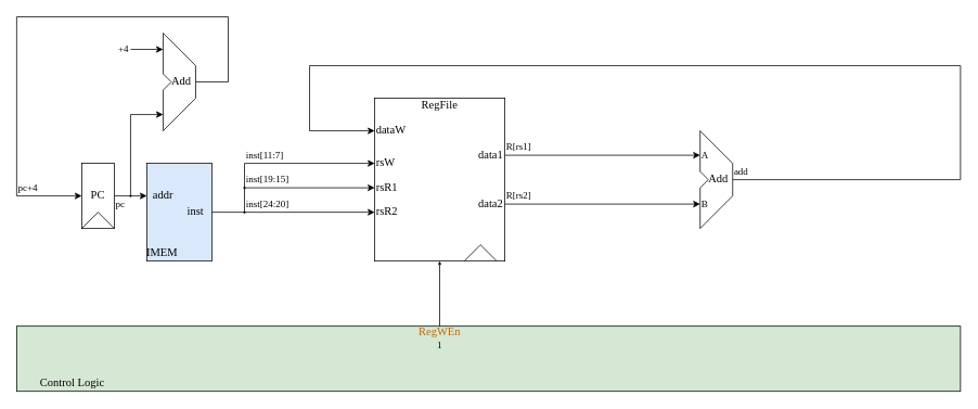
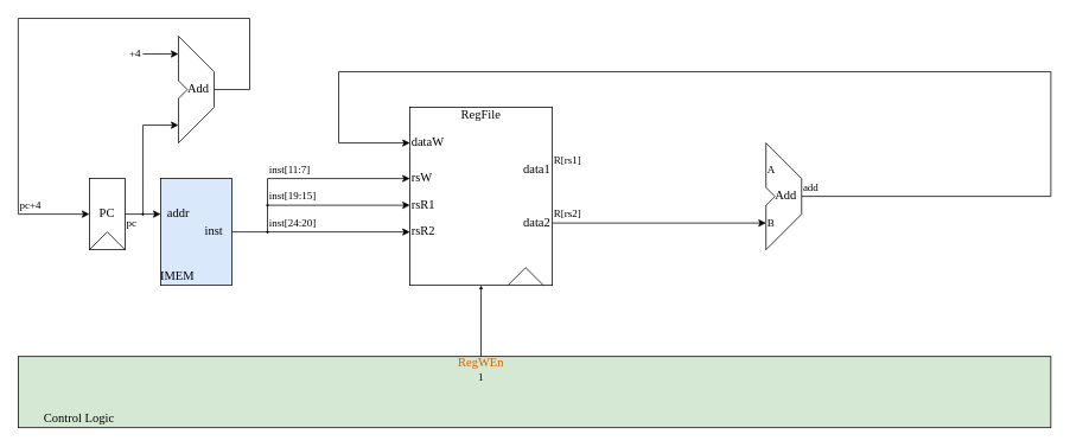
  <mxCell id="0" />
  <mxCell id="1" parent="0" />
  <mxCell id="2" value="" style="group;fontFamily=Ubuntu mono;" parent="1" vertex="1" connectable="0"><mxGeometry x="100" y="200" width="40" height="80" as="geometry" /></mxCell>
  <mxCell id="3" value="&lt;font style=&quot;font-size: 14px;&quot;&gt;PC&lt;/font&gt;" style="rounded=0;whiteSpace=wrap;html=1;fontFamily=Ubuntu mono;" parent="2" vertex="1"><mxGeometry width="40" height="80" as="geometry" /></mxCell>
  <mxCell id="4" value="" style="endArrow=none;html=1;rounded=0;exitX=0;exitY=1;exitDx=0;exitDy=0;fontFamily=Ubuntu mono;" parent="2" source="3" edge="1"><mxGeometry width="50" height="50" relative="1" as="geometry"><mxPoint x="20" y="80" as="sourcePoint" /><mxPoint x="40" y="80" as="targetPoint" /><Array as="points"><mxPoint x="20" y="60" /></Array></mxGeometry></mxCell>
  <mxCell id="5" value="" style="endArrow=classic;html=1;rounded=0;fontFamily=Ubuntu mono;entryX=0;entryY=0.5;entryDx=0;entryDy=0;" parent="1" target="3" edge="1"><mxGeometry width="50" height="50" relative="1" as="geometry"><mxPoint x="240" y="100" as="sourcePoint" /><mxPoint x="280" y="100" as="targetPoint" /><Array as="points"><mxPoint x="280" y="100" /><mxPoint x="280" y="20" /><mxPoint x="20" y="20" /><mxPoint x="20" y="240" /></Array></mxGeometry></mxCell>
  <mxCell id="6" value="" style="endArrow=classic;html=1;rounded=0;fontFamily=Ubuntu mono;" parent="1" edge="1"><mxGeometry width="50" height="50" relative="1" as="geometry"><mxPoint x="160" y="60" as="sourcePoint" /><mxPoint x="200" y="60" as="targetPoint" /></mxGeometry></mxCell>
  <mxCell id="7" value="" style="endArrow=classic;html=1;rounded=0;fontFamily=Ubuntu mono;startArrow=oval;startFill=1;startSize=2;" parent="1" edge="1"><mxGeometry width="50" height="50" relative="1" as="geometry"><mxPoint x="160" y="240" as="sourcePoint" /><mxPoint x="200" y="140" as="targetPoint" /><Array as="points"><mxPoint x="160" y="140" /></Array></mxGeometry></mxCell>
  <mxCell id="8" value="&lt;font style=&quot;font-size: 12px;&quot;&gt;+4&lt;/font&gt;" style="text;strokeColor=none;align=right;fillColor=none;html=1;verticalAlign=middle;whiteSpace=wrap;rounded=0;fontFamily=Ubuntu mono;fontSize=12;" parent="1" vertex="1"><mxGeometry x="140" y="55" width="20" height="10" as="geometry" /></mxCell>
  <mxCell id="9" style="edgeStyle=orthogonalEdgeStyle;rounded=0;orthogonalLoop=1;jettySize=auto;html=1;entryX=0;entryY=0.5;entryDx=0;entryDy=0;fontFamily=Ubuntu mono;" parent="1" source="3" target="49" edge="1"><mxGeometry relative="1" as="geometry" /></mxCell>
  <mxCell id="10" value="" style="endArrow=classic;html=1;rounded=0;entryX=0;entryY=0.5;entryDx=0;entryDy=0;fontFamily=Ubuntu mono;" parent="1" target="46" edge="1"><mxGeometry width="50" height="50" relative="1" as="geometry"><mxPoint x="260" y="260" as="sourcePoint" /><mxPoint x="310" y="210" as="targetPoint" /></mxGeometry></mxCell>
  <mxCell id="11" value="" style="endArrow=classic;html=1;rounded=0;entryX=0;entryY=0.5;entryDx=0;entryDy=0;startArrow=oval;startFill=1;startSize=2;fontFamily=Ubuntu mono;" parent="1" target="41" edge="1"><mxGeometry width="50" height="50" relative="1" as="geometry"><mxPoint x="300" y="230" as="sourcePoint" /><mxPoint x="300" y="200" as="targetPoint" /><Array as="points"><mxPoint x="300" y="200" /></Array></mxGeometry></mxCell>
  <mxCell id="12" value="" style="endArrow=classic;html=1;rounded=0;entryX=0;entryY=0.5;entryDx=0;entryDy=0;endSize=6;startSize=2;startArrow=oval;startFill=1;fontFamily=Ubuntu mono;" parent="1" target="42" edge="1"><mxGeometry width="50" height="50" relative="1" as="geometry"><mxPoint x="300" y="260" as="sourcePoint" /><mxPoint x="350" y="180" as="targetPoint" /><Array as="points"><mxPoint x="300" y="230" /></Array></mxGeometry></mxCell>
- <mxCell id="13" style="edgeStyle=orthogonalEdgeStyle;rounded=0;orthogonalLoop=1;jettySize=auto;html=1;entryX=0;entryY=0.5;entryDx=0;entryDy=0;fontFamily=Ubuntu mono;" parent="1" source="44" target="21" edge="1"><mxGeometry relative="1" as="geometry" /></mxCell>
  <mxCell id="14" style="edgeStyle=orthogonalEdgeStyle;rounded=0;orthogonalLoop=1;jettySize=auto;html=1;entryX=0;entryY=0.5;entryDx=0;entryDy=0;fontFamily=Ubuntu mono;" parent="1" source="45" target="22" edge="1"><mxGeometry relative="1" as="geometry" /></mxCell>
  <mxCell id="15" value="" style="endArrow=classic;html=1;rounded=0;entryX=0;entryY=0.5;entryDx=0;entryDy=0;fontFamily=Ubuntu mono;" parent="1" target="40" edge="1"><mxGeometry width="50" height="50" relative="1" as="geometry"><mxPoint x="900" y="220" as="sourcePoint" /><mxPoint x="440" y="160" as="targetPoint" /><Array as="points"><mxPoint x="1180" y="220" /><mxPoint x="1180" y="80" /><mxPoint x="380" y="80" /><mxPoint x="380" y="160" /></Array></mxGeometry></mxCell>
  <mxCell id="16" value="" style="group;fontFamily=Ubuntu mono;" parent="1" vertex="1" connectable="0"><mxGeometry x="860" y="160" width="40" height="120" as="geometry" /></mxCell>
  <mxCell id="17" value="" style="shape=parallelogram;perimeter=parallelogramPerimeter;whiteSpace=wrap;html=1;fixedSize=1;direction=south;size=40;strokeColor=none;portConstraintRotation=0;noLabel=0;fixedWidth=0;autosize=0;comic=0;treeMoving=0;fontFamily=Ubuntu mono;" parent="16" vertex="1"><mxGeometry width="40" height="80" as="geometry" /></mxCell>
  <mxCell id="18" value="" style="shape=parallelogram;perimeter=parallelogramPerimeter;whiteSpace=wrap;html=1;fixedSize=1;direction=south;size=40;rotation=-180;flipV=1;strokeColor=none;fontFamily=Ubuntu mono;" parent="16" vertex="1"><mxGeometry y="40" width="40" height="80" as="geometry" /></mxCell>
  <mxCell id="19" value="" style="endArrow=none;html=1;rounded=0;fontFamily=Ubuntu mono;" parent="16" edge="1"><mxGeometry width="50" height="50" relative="1" as="geometry"><mxPoint y="120" as="sourcePoint" /><mxPoint y="120" as="targetPoint" /><Array as="points"><mxPoint x="40" y="80" /><mxPoint x="40" y="40" /><mxPoint /><mxPoint y="50" /><mxPoint x="10" y="60" /><mxPoint y="70" /></Array></mxGeometry></mxCell>
  <mxCell id="20" value="&lt;font style=&quot;font-size: 14px;&quot;&gt;Add&lt;/font&gt;" style="text;strokeColor=none;align=center;fillColor=none;html=1;verticalAlign=middle;whiteSpace=wrap;rounded=0;fontFamily=Ubuntu mono;" parent="16" vertex="1"><mxGeometry x="10" y="55" width="25" height="10" as="geometry" /></mxCell>
  <mxCell id="21" value="&lt;font&gt;A&lt;/font&gt;" style="text;strokeColor=none;align=left;fillColor=none;html=1;verticalAlign=middle;whiteSpace=wrap;rounded=0;fontFamily=Ubuntu mono;" parent="16" vertex="1"><mxGeometry y="25" width="10" height="10" as="geometry" /></mxCell>
  <mxCell id="22" value="&lt;font&gt;B&lt;/font&gt;" style="text;strokeColor=none;align=left;fillColor=none;html=1;verticalAlign=middle;whiteSpace=wrap;rounded=0;fontFamily=Ubuntu mono;" parent="16" vertex="1"><mxGeometry y="85" width="10" height="10" as="geometry" /></mxCell>
  <mxCell id="23" value="" style="group" parent="1" vertex="1" connectable="0"><mxGeometry x="200" y="40" width="45" height="120" as="geometry" /></mxCell>
  <mxCell id="24" value="" style="shape=parallelogram;perimeter=parallelogramPerimeter;whiteSpace=wrap;html=1;fixedSize=1;direction=south;size=40;strokeColor=none;portConstraintRotation=0;noLabel=0;fixedWidth=0;autosize=0;comic=0;treeMoving=0;fontFamily=Ubuntu mono;" parent="23" vertex="1"><mxGeometry width="40" height="80" as="geometry" /></mxCell>
  <mxCell id="25" value="" style="shape=parallelogram;perimeter=parallelogramPerimeter;whiteSpace=wrap;html=1;fixedSize=1;direction=south;size=40;rotation=-180;flipV=1;strokeColor=none;fontFamily=Ubuntu mono;" parent="23" vertex="1"><mxGeometry y="40" width="40" height="80" as="geometry" /></mxCell>
  <mxCell id="26" value="" style="endArrow=none;html=1;rounded=0;fontFamily=Ubuntu mono;" parent="23" edge="1"><mxGeometry width="50" height="50" relative="1" as="geometry"><mxPoint y="120" as="sourcePoint" /><mxPoint y="120" as="targetPoint" /><Array as="points"><mxPoint x="40" y="80" /><mxPoint x="40" y="40" /><mxPoint /><mxPoint y="50" /><mxPoint x="10" y="60" /><mxPoint y="70" /></Array></mxGeometry></mxCell>
  <mxCell id="27" value="&lt;font style=&quot;font-size: 14px;&quot;&gt;Add&lt;/font&gt;" style="text;strokeColor=none;align=center;fillColor=none;html=1;verticalAlign=middle;whiteSpace=wrap;rounded=0;fontFamily=Ubuntu mono;" vertex="1" parent="23"><mxGeometry x="10" y="55" width="25" height="10" as="geometry" /></mxCell>
  <mxCell id="28" value="&lt;font style=&quot;font-size: 12px;&quot; face=&quot;Ubuntu mono&quot;&gt;inst[11:7]&lt;/font&gt;" style="text;strokeColor=none;align=left;fillColor=none;html=1;verticalAlign=middle;whiteSpace=wrap;rounded=0;fontSize=12;" parent="1" vertex="1"><mxGeometry x="300" y="185" width="70" height="10" as="geometry" /></mxCell>
  <mxCell id="29" value="&lt;font style=&quot;font-size: 12px;&quot; face=&quot;Ubuntu mono&quot;&gt;inst[19:15]&lt;/font&gt;" style="text;strokeColor=none;align=left;fillColor=none;html=1;verticalAlign=middle;whiteSpace=wrap;rounded=0;fontSize=12;" parent="1" vertex="1"><mxGeometry x="300" y="215" width="70" height="10" as="geometry" /></mxCell>
  <mxCell id="30" value="&lt;font style=&quot;font-size: 12px;&quot; face=&quot;Ubuntu mono&quot;&gt;pc&lt;/font&gt;" style="text;strokeColor=none;align=left;fillColor=none;html=1;verticalAlign=middle;whiteSpace=wrap;rounded=0;fontSize=12;" parent="1" vertex="1"><mxGeometry x="140" y="245" width="20" height="10" as="geometry" /></mxCell>
  <mxCell id="31" value="&lt;font style=&quot;font-size: 12px;&quot; face=&quot;Ubuntu mono&quot;&gt;R[rs1]&lt;/font&gt;" style="text;strokeColor=none;align=left;fillColor=none;html=1;verticalAlign=middle;whiteSpace=wrap;rounded=0;fontSize=12;" parent="1" vertex="1"><mxGeometry x="620" y="175" width="40" height="10" as="geometry" /></mxCell>
  <mxCell id="32" value="&lt;font style=&quot;font-size: 12px;&quot; face=&quot;Ubuntu mono&quot;&gt;R[rs2]&lt;/font&gt;" style="text;strokeColor=none;align=left;fillColor=none;html=1;verticalAlign=middle;whiteSpace=wrap;rounded=0;fontSize=12;" parent="1" vertex="1"><mxGeometry x="620" y="235" width="40" height="10" as="geometry" /></mxCell>
  <mxCell id="33" value="&lt;font style=&quot;font-size: 12px;&quot; face=&quot;Ubuntu mono&quot;&gt;pc+4&lt;/font&gt;" style="text;strokeColor=none;align=left;fillColor=none;html=1;verticalAlign=middle;whiteSpace=wrap;rounded=0;fontSize=12;" parent="1" vertex="1"><mxGeometry x="20" y="225" width="30" height="10" as="geometry" /></mxCell>
  <mxCell id="34" value="&lt;font style=&quot;font-size: 12px;&quot; face=&quot;Ubuntu mono&quot;&gt;add&lt;/font&gt;" style="text;strokeColor=none;align=left;fillColor=none;html=1;verticalAlign=middle;whiteSpace=wrap;rounded=0;fontSize=12;" parent="1" vertex="1"><mxGeometry x="900" y="205" width="20" height="10" as="geometry" /></mxCell>
  <mxCell id="35" value="&lt;font style=&quot;font-size: 12px;&quot; face=&quot;Ubuntu mono&quot;&gt;inst[24:20]&lt;/font&gt;" style="text;strokeColor=none;align=left;fillColor=none;html=1;verticalAlign=middle;whiteSpace=wrap;rounded=0;fontSize=12;" parent="1" vertex="1"><mxGeometry x="300" y="245" width="70" height="10" as="geometry" /></mxCell>
  <mxCell id="36" value="&lt;font style=&quot;font-size: 14px;&quot; face=&quot;Ubuntu mono&quot;&gt;Control Logic&lt;/font&gt;" style="rounded=0;whiteSpace=wrap;html=1;align=right;labelPosition=left;verticalLabelPosition=bottom;verticalAlign=top;spacingTop=-25;spacingRight=-110;fillColor=#d5e8d4;" vertex="1" parent="1"><mxGeometry x="20" y="400" width="1160" height="80" as="geometry" /></mxCell>
  <mxCell id="37" value="" style="endArrow=classic;html=1;rounded=0;entryX=0.25;entryY=1;entryDx=0;entryDy=0;startSize=6;endSize=2;" edge="1" parent="1"><mxGeometry width="50" height="50" relative="1" as="geometry"><mxPoint x="539.88" y="400" as="sourcePoint" /><mxPoint x="539.88" y="320" as="targetPoint" /></mxGeometry></mxCell>
  <mxCell id="38" value="&lt;font style=&quot;font-size: 14px;&quot; color=&quot;#cc6600&quot;&gt;RegWEn&lt;/font&gt;&lt;div style=&quot;&quot;&gt;&lt;font style=&quot;font-size: 12px;&quot;&gt;1&lt;/font&gt;&lt;/div&gt;" style="text;strokeColor=none;align=center;fillColor=none;html=1;verticalAlign=middle;whiteSpace=wrap;rounded=0;fontFamily=Ubuntu mono;" parent="1" vertex="1"><mxGeometry x="515" y="400" width="50" height="30" as="geometry" /></mxCell>
  <mxCell id="39" value="&lt;font style=&quot;font-size: 14px;&quot;&gt;RegFile&lt;/font&gt;" style="rounded=0;whiteSpace=wrap;html=1;labelPosition=center;verticalLabelPosition=top;align=center;verticalAlign=bottom;spacingTop=0;spacingBottom=-20;fontFamily=Ubuntu mono;" parent="1" vertex="1"><mxGeometry x="460" y="120" width="160" height="200" as="geometry" /></mxCell>
  <mxCell id="40" value="dataW" style="text;strokeColor=none;align=left;fillColor=none;html=1;verticalAlign=middle;whiteSpace=wrap;rounded=0;fontFamily=Ubuntu mono;fontSize=14;" parent="1" vertex="1"><mxGeometry x="460" y="155" width="40" height="10" as="geometry" /></mxCell>
  <mxCell id="41" value="rsW" style="text;strokeColor=none;align=left;fillColor=none;html=1;verticalAlign=middle;whiteSpace=wrap;rounded=0;fontFamily=Ubuntu mono;fontSize=14;" parent="1" vertex="1"><mxGeometry x="460" y="195" width="30" height="10" as="geometry" /></mxCell>
  <mxCell id="42" value="rsR1" style="text;strokeColor=none;align=left;fillColor=none;html=1;verticalAlign=middle;whiteSpace=wrap;rounded=0;fontFamily=Ubuntu mono;fontSize=14;" parent="1" vertex="1"><mxGeometry x="460" y="225" width="30" height="10" as="geometry" /></mxCell>
  <mxCell id="43" value="" style="endArrow=none;html=1;rounded=0;fontFamily=Ubuntu mono;" parent="1" edge="1"><mxGeometry width="50" height="50" relative="1" as="geometry"><mxPoint x="570" y="320" as="sourcePoint" /><mxPoint x="610" y="320" as="targetPoint" /><Array as="points"><mxPoint x="590" y="300" /></Array></mxGeometry></mxCell>
  <mxCell id="44" value="data1" style="text;strokeColor=none;align=right;fillColor=none;html=1;verticalAlign=middle;whiteSpace=wrap;rounded=0;fontFamily=Ubuntu mono;fontSize=14;" parent="1" vertex="1"><mxGeometry x="580" y="185" width="40" height="10" as="geometry" /></mxCell>
  <mxCell id="45" value="data2" style="text;strokeColor=none;align=right;fillColor=none;html=1;verticalAlign=middle;whiteSpace=wrap;rounded=0;fontFamily=Ubuntu mono;fontSize=14;" parent="1" vertex="1"><mxGeometry x="580" y="245" width="40" height="10" as="geometry" /></mxCell>
  <mxCell id="46" value="rsR2" style="text;strokeColor=none;align=left;fillColor=none;html=1;verticalAlign=middle;whiteSpace=wrap;rounded=0;fontFamily=Ubuntu mono;fontSize=14;" parent="1" vertex="1"><mxGeometry x="460" y="255" width="30" height="10" as="geometry" /></mxCell>
  <mxCell id="47" value="" style="group" vertex="1" connectable="0" parent="1"><mxGeometry x="180" y="200" width="80" height="120" as="geometry" /></mxCell>
  <mxCell id="48" value="&lt;font style=&quot;font-size: 14px;&quot;&gt;IMEM&lt;/font&gt;" style="rounded=0;whiteSpace=wrap;html=1;labelPosition=left;verticalLabelPosition=bottom;align=right;verticalAlign=top;spacingTop=-25;spacingBottom=0;spacingRight=-40;spacingLeft=0;fontFamily=Ubuntu mono;fillColor=#dae8fc;" parent="47" vertex="1"><mxGeometry width="80" height="120" as="geometry" /></mxCell>
  <mxCell id="49" value="&lt;font style=&quot;font-size: 14px;&quot;&gt;addr&lt;/font&gt;" style="text;strokeColor=none;align=center;fillColor=none;html=1;verticalAlign=middle;whiteSpace=wrap;rounded=0;fontFamily=Ubuntu mono;fontSize=14;" parent="47" vertex="1"><mxGeometry y="35" width="40" height="10" as="geometry" /></mxCell>
  <mxCell id="50" value="&lt;font style=&quot;font-size: 14px;&quot;&gt;inst&lt;/font&gt;" style="text;strokeColor=none;align=center;fillColor=none;html=1;verticalAlign=middle;whiteSpace=wrap;rounded=0;fontFamily=Ubuntu mono;fontSize=14;" parent="47" vertex="1"><mxGeometry x="40" y="55" width="40" height="10" as="geometry" /></mxCell>
